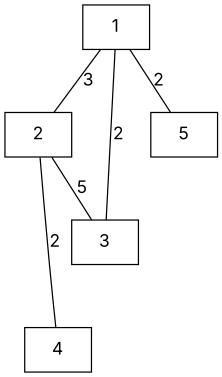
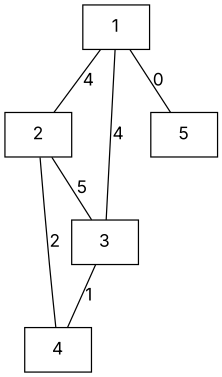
  graph {
    fontname=Inter
    node [fontname=Inter shape=box]
    edge [fontname=Inter]
    1
    2
    3
    5
    4
-   1 -- 2 [label=3]
-   1 -- 3 [label=2]
-   1 -- 5 [label=2]
+   1 -- 2 [label=4]
+   1 -- 3 [label=4]
+   1 -- 5 [label=0]
    2 -- 3 [label=5]
    2 -- 4 [label=2]
+   3 -- 4 [label=1]
  }
